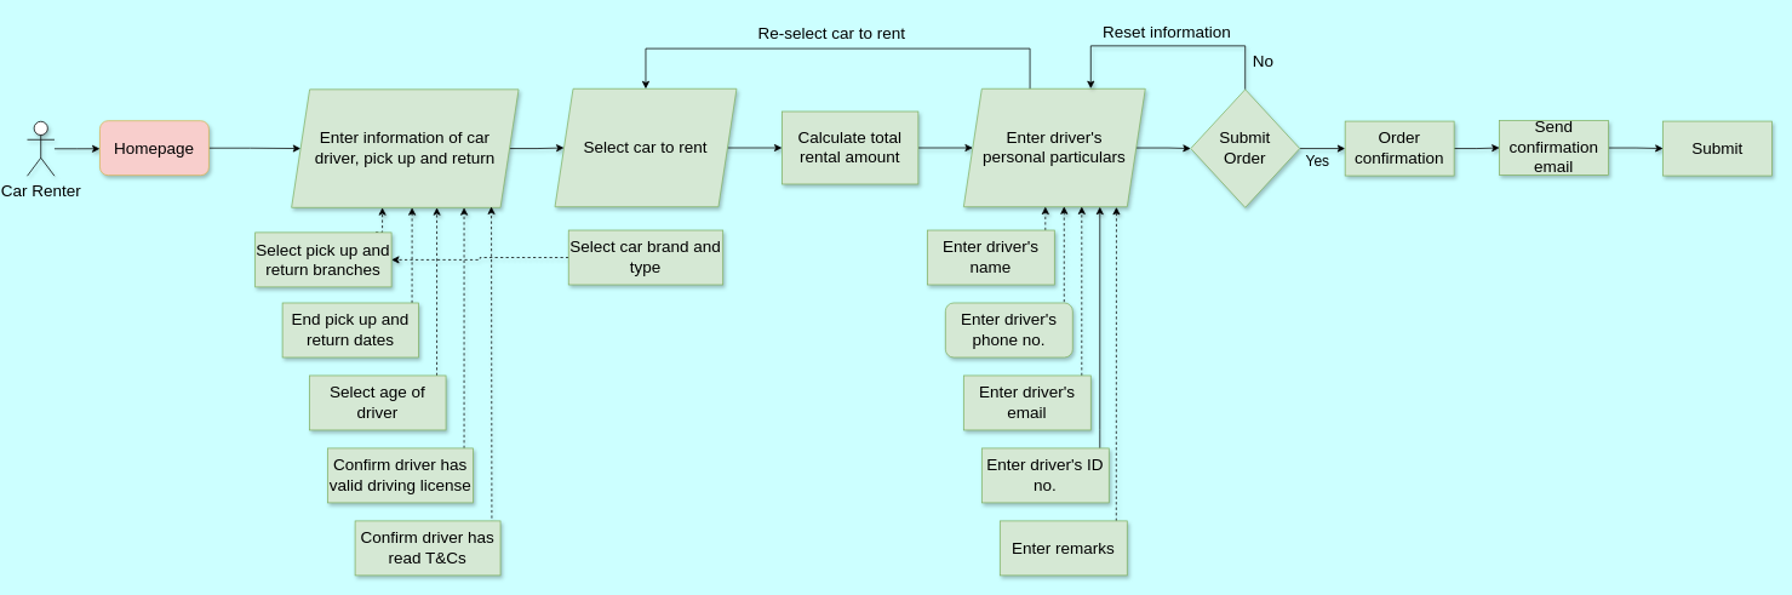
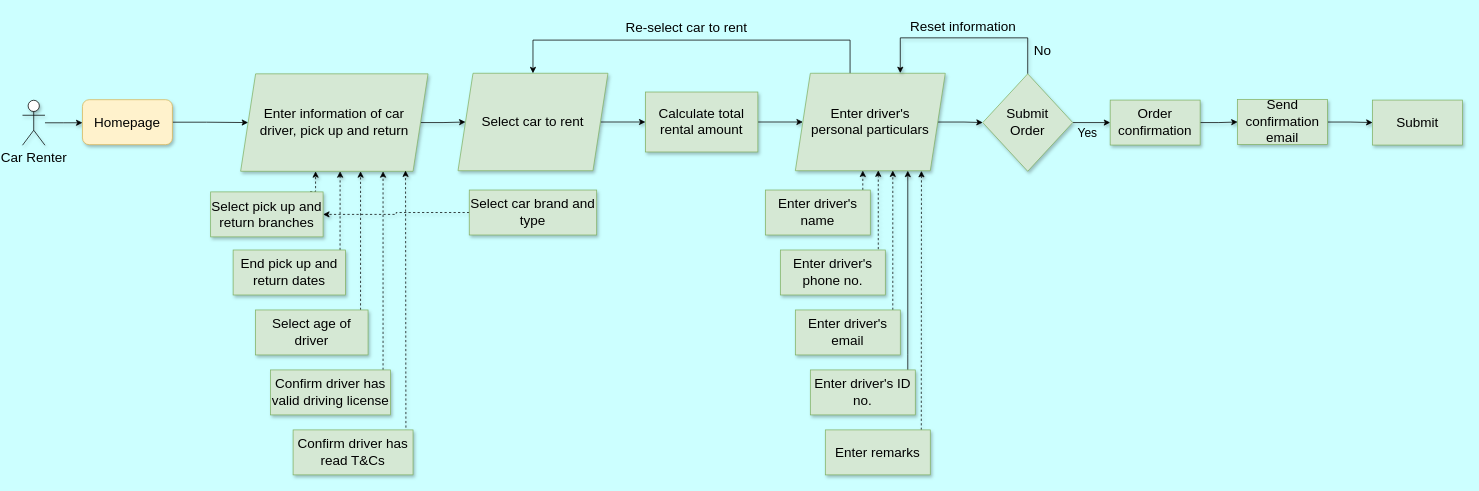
  <mxCell id="0" />
  <mxCell id="1" parent="0" />
  <mxCell id="2" style="edgeStyle=orthogonalEdgeStyle;rounded=0;orthogonalLoop=1;jettySize=auto;html=1;entryX=0;entryY=0.5;entryDx=0;entryDy=0;fontSize=18;shadow=1;" parent="1" source="3" edge="1"><mxGeometry relative="1" as="geometry"><mxPoint x="100" y="163.25" as="targetPoint" /></mxGeometry></mxCell>
  <mxCell id="3" value="&lt;font style=&quot;font-size: 18px;&quot;&gt;Car Renter&lt;/font&gt;" style="shape=umlActor;verticalLabelPosition=bottom;verticalAlign=top;html=1;outlineConnect=0;rounded=0;shadow=1;" parent="1" vertex="1"><mxGeometry x="20" y="133.25" width="30" height="60" as="geometry" /></mxCell>
  <mxCell id="4" style="edgeStyle=orthogonalEdgeStyle;rounded=0;orthogonalLoop=1;jettySize=auto;html=1;fontSize=18;shadow=1;" parent="1" source="5" target="17" edge="1"><mxGeometry relative="1" as="geometry" /></mxCell>
  <mxCell id="5" value="&lt;div&gt;Enter information of car&lt;/div&gt;&lt;div&gt;driver, pick up and return&lt;br&gt;&lt;/div&gt;" style="shape=parallelogram;perimeter=parallelogramPerimeter;whiteSpace=wrap;html=1;fixedSize=1;fontSize=18;fillColor=#d5e8d4;strokeColor=#82b366;rounded=0;shadow=1;" parent="1" vertex="1"><mxGeometry x="311" y="98" width="250" height="130" as="geometry" /></mxCell>
  <mxCell id="6" style="edgeStyle=orthogonalEdgeStyle;rounded=0;orthogonalLoop=1;jettySize=auto;html=1;dashed=1;fontSize=18;exitX=0.884;exitY=0.012;exitDx=0;exitDy=0;exitPerimeter=0;shadow=1;" parent="1" edge="1"><mxGeometry relative="1" as="geometry"><mxPoint x="411" y="228" as="targetPoint" /><mxPoint x="403.6" y="255.22" as="sourcePoint" /><Array as="points"><mxPoint x="411" y="255" /><mxPoint x="411" y="228" /></Array></mxGeometry></mxCell>
  <mxCell id="7" value="Select pick up and return branches" style="rounded=0;whiteSpace=wrap;html=1;fontSize=18;fillColor=#d5e8d4;strokeColor=#82b366;shadow=1;" parent="1" vertex="1"><mxGeometry x="271" y="255.5" width="150" height="60" as="geometry" /></mxCell>
  <mxCell id="8" style="edgeStyle=orthogonalEdgeStyle;rounded=0;orthogonalLoop=1;jettySize=auto;html=1;dashed=1;fontSize=18;exitX=0.951;exitY=0.001;exitDx=0;exitDy=0;exitPerimeter=0;shadow=1;" parent="1" source="9" target="5" edge="1"><mxGeometry relative="1" as="geometry"><Array as="points"><mxPoint x="444" y="253" /><mxPoint x="444" y="253" /></Array></mxGeometry></mxCell>
  <mxCell id="9" value="End pick up and return dates" style="rounded=0;whiteSpace=wrap;html=1;fontSize=18;fillColor=#d5e8d4;strokeColor=#82b366;shadow=1;" parent="1" vertex="1"><mxGeometry x="301" y="333" width="150" height="60" as="geometry" /></mxCell>
  <mxCell id="10" style="edgeStyle=orthogonalEdgeStyle;rounded=0;orthogonalLoop=1;jettySize=auto;html=1;dashed=1;fontSize=18;shadow=1;" parent="1" source="11" target="5" edge="1"><mxGeometry relative="1" as="geometry"><mxPoint x="481" y="233" as="targetPoint" /><Array as="points"><mxPoint x="471" y="263" /><mxPoint x="471" y="263" /></Array></mxGeometry></mxCell>
  <mxCell id="11" value="Select age of driver" style="rounded=0;whiteSpace=wrap;html=1;fontSize=18;fillColor=#d5e8d4;strokeColor=#82b366;shadow=1;" parent="1" vertex="1"><mxGeometry x="331" y="413" width="150" height="60" as="geometry" /></mxCell>
  <mxCell id="12" style="edgeStyle=orthogonalEdgeStyle;rounded=0;orthogonalLoop=1;jettySize=auto;html=1;dashed=1;fontSize=18;shadow=1;" parent="1" source="13" target="5" edge="1"><mxGeometry relative="1" as="geometry"><mxPoint x="511" y="223" as="targetPoint" /><Array as="points"><mxPoint x="501" y="253" /><mxPoint x="501" y="253" /></Array></mxGeometry></mxCell>
  <mxCell id="13" value="Confirm driver has valid driving license" style="rounded=0;whiteSpace=wrap;html=1;fontSize=18;fillColor=#d5e8d4;strokeColor=#82b366;shadow=1;" parent="1" vertex="1"><mxGeometry x="351" y="493" width="160" height="60" as="geometry" /></mxCell>
  <mxCell id="14" style="edgeStyle=orthogonalEdgeStyle;rounded=0;orthogonalLoop=1;jettySize=auto;html=1;dashed=1;fontSize=18;entryX=0.88;entryY=0.967;entryDx=0;entryDy=0;entryPerimeter=0;shadow=1;" parent="1" edge="1"><mxGeometry relative="1" as="geometry"><mxPoint x="531" y="226.96" as="targetPoint" /><mxPoint x="461" y="577" as="sourcePoint" /><Array as="points" /></mxGeometry></mxCell>
  <mxCell id="15" value="Confirm driver has read T&amp;amp;Cs" style="rounded=0;whiteSpace=wrap;html=1;fontSize=18;fillColor=#d5e8d4;strokeColor=#82b366;shadow=1;" parent="1" vertex="1"><mxGeometry x="381" y="573" width="160" height="60" as="geometry" /></mxCell>
  <mxCell id="16" style="edgeStyle=orthogonalEdgeStyle;rounded=0;orthogonalLoop=1;jettySize=auto;html=1;entryX=0;entryY=0.5;entryDx=0;entryDy=0;fontSize=18;shadow=1;" parent="1" source="17" target="21" edge="1"><mxGeometry relative="1" as="geometry" /></mxCell>
  <mxCell id="17" value="Select car to rent" style="shape=parallelogram;perimeter=parallelogramPerimeter;whiteSpace=wrap;html=1;fixedSize=1;fontSize=18;fillColor=#d5e8d4;strokeColor=#82b366;rounded=0;shadow=1;" parent="1" vertex="1"><mxGeometry x="601" y="97.25" width="200" height="130" as="geometry" /></mxCell>
  <mxCell id="18" value="" style="edgeStyle=orthogonalEdgeStyle;rounded=0;orthogonalLoop=1;jettySize=auto;html=1;fontSize=18;dashed=1;shadow=1;" parent="1" source="19" target="7" edge="1"><mxGeometry relative="1" as="geometry" /></mxCell>
  <mxCell id="19" value="Select car brand and type" style="rounded=0;whiteSpace=wrap;html=1;fontSize=18;fillColor=#d5e8d4;strokeColor=#82b366;shadow=1;" parent="1" vertex="1"><mxGeometry x="616" y="253" width="170" height="60" as="geometry" /></mxCell>
  <mxCell id="20" style="edgeStyle=orthogonalEdgeStyle;rounded=0;orthogonalLoop=1;jettySize=auto;html=1;entryX=0;entryY=0.5;entryDx=0;entryDy=0;fontSize=18;shadow=1;" parent="1" source="21" target="24" edge="1"><mxGeometry relative="1" as="geometry" /></mxCell>
  <mxCell id="21" value="Calculate total rental amount" style="rounded=0;whiteSpace=wrap;html=1;fontSize=18;fillColor=#d5e8d4;strokeColor=#82b366;shadow=1;" parent="1" vertex="1"><mxGeometry x="851" y="122.25" width="150" height="80" as="geometry" /></mxCell>
  <mxCell id="22" style="edgeStyle=orthogonalEdgeStyle;rounded=0;orthogonalLoop=1;jettySize=auto;html=1;entryX=0;entryY=0.5;entryDx=0;entryDy=0;fontSize=18;shadow=1;" parent="1" source="24" target="29" edge="1"><mxGeometry relative="1" as="geometry" /></mxCell>
  <mxCell id="23" style="edgeStyle=orthogonalEdgeStyle;rounded=0;orthogonalLoop=1;jettySize=auto;html=1;entryX=0.5;entryY=0;entryDx=0;entryDy=0;fontSize=18;exitX=0.365;exitY=0.006;exitDx=0;exitDy=0;exitPerimeter=0;" edge="1" parent="1" source="24" target="17"><mxGeometry relative="1" as="geometry"><Array as="points"><mxPoint x="1124" y="53" /><mxPoint x="701" y="53" /></Array></mxGeometry></mxCell>
  <mxCell id="24" value="&lt;div&gt;Enter driver's&lt;/div&gt;&lt;div&gt;personal particulars&lt;br&gt;&lt;/div&gt;" style="shape=parallelogram;perimeter=parallelogramPerimeter;whiteSpace=wrap;html=1;fixedSize=1;fontSize=18;fillColor=#d5e8d4;strokeColor=#82b366;rounded=0;shadow=1;" parent="1" vertex="1"><mxGeometry x="1051" y="97.25" width="200" height="130" as="geometry" /></mxCell>
  <mxCell id="25" style="edgeStyle=orthogonalEdgeStyle;rounded=0;orthogonalLoop=1;jettySize=auto;html=1;dashed=1;fontSize=18;shadow=1;" parent="1" source="26" edge="1"><mxGeometry relative="1" as="geometry"><mxPoint x="1141" y="227" as="targetPoint" /><Array as="points"><mxPoint x="1141" y="227" /></Array></mxGeometry></mxCell>
  <mxCell id="26" value="Enter driver's name" style="rounded=0;whiteSpace=wrap;html=1;fontSize=18;fillColor=#d5e8d4;strokeColor=#82b366;shadow=1;" parent="1" vertex="1"><mxGeometry x="1011" y="253" width="140" height="60" as="geometry" /></mxCell>
  <mxCell id="27" style="edgeStyle=orthogonalEdgeStyle;rounded=0;orthogonalLoop=1;jettySize=auto;html=1;fontSize=18;shadow=1;" parent="1" source="29" edge="1"><mxGeometry relative="1" as="geometry"><Array as="points"><mxPoint x="1361" y="50" /><mxPoint x="1191" y="50" /></Array><mxPoint x="1191" y="97" as="targetPoint" /></mxGeometry></mxCell>
  <mxCell id="28" style="edgeStyle=orthogonalEdgeStyle;rounded=0;orthogonalLoop=1;jettySize=auto;html=1;entryX=0;entryY=0.5;entryDx=0;entryDy=0;fontSize=18;shadow=1;" parent="1" source="29" target="32" edge="1"><mxGeometry relative="1" as="geometry" /></mxCell>
  <mxCell id="29" value="&lt;div&gt;Submit&lt;/div&gt;&lt;div&gt;Order&lt;br&gt;&lt;/div&gt;" style="rhombus;whiteSpace=wrap;html=1;fontSize=18;fillColor=#d5e8d4;strokeColor=#82b366;rounded=0;shadow=1;" parent="1" vertex="1"><mxGeometry x="1301" y="98" width="120" height="130" as="geometry" /></mxCell>
  <mxCell id="30" value="Reset information" style="text;html=1;strokeColor=none;fillColor=none;align=center;verticalAlign=middle;whiteSpace=wrap;rounded=0;fontSize=18;shadow=1;" parent="1" vertex="1"><mxGeometry x="1188" y="20" width="174" height="30" as="geometry" /></mxCell>
  <mxCell id="31" style="edgeStyle=orthogonalEdgeStyle;rounded=0;orthogonalLoop=1;jettySize=auto;html=1;entryX=0;entryY=0.5;entryDx=0;entryDy=0;fontSize=18;shadow=1;" parent="1" source="32" target="34" edge="1"><mxGeometry relative="1" as="geometry" /></mxCell>
  <mxCell id="32" value="Order confirmation" style="rounded=0;whiteSpace=wrap;html=1;fontSize=18;fillColor=#d5e8d4;strokeColor=#82b366;shadow=1;" parent="1" vertex="1"><mxGeometry x="1471" y="133" width="120" height="60" as="geometry" /></mxCell>
  <mxCell id="33" style="edgeStyle=orthogonalEdgeStyle;rounded=0;orthogonalLoop=1;jettySize=auto;html=1;entryX=0;entryY=0.5;entryDx=0;entryDy=0;fontSize=18;shadow=1;" parent="1" source="34" target="35" edge="1"><mxGeometry relative="1" as="geometry" /></mxCell>
  <mxCell id="34" value="Send confirmation email" style="rounded=0;whiteSpace=wrap;html=1;fontSize=18;fillColor=#d5e8d4;strokeColor=#82b366;shadow=1;" parent="1" vertex="1"><mxGeometry x="1641" y="132.25" width="120" height="60" as="geometry" /></mxCell>
  <mxCell id="35" value="Submit" style="rounded=0;whiteSpace=wrap;html=1;fontSize=18;fillColor=#d5e8d4;strokeColor=#82b366;shadow=1;" parent="1" vertex="1"><mxGeometry x="1821" y="133" width="120" height="60" as="geometry" /></mxCell>
  <mxCell id="36" value="Yes" style="text;html=1;strokeColor=none;fillColor=none;align=center;verticalAlign=middle;whiteSpace=wrap;rounded=0;fontSize=16;shadow=1;" parent="1" vertex="1"><mxGeometry x="1411" y="162.25" width="60" height="30" as="geometry" /></mxCell>
  <mxCell id="37" style="edgeStyle=orthogonalEdgeStyle;rounded=0;orthogonalLoop=1;jettySize=auto;html=1;fontSize=12;startArrow=none;startFill=0;endArrow=classic;endFill=1;dashed=1;entryX=0.553;entryY=1.012;entryDx=0;entryDy=0;entryPerimeter=0;exitX=0.933;exitY=-0.017;exitDx=0;exitDy=0;exitPerimeter=0;shadow=1;" parent="1" source="38" edge="1"><mxGeometry relative="1" as="geometry"><mxPoint x="1171" y="331" as="sourcePoint" /><mxPoint x="1161.6" y="226.81" as="targetPoint" /><Array as="points" /></mxGeometry></mxCell>
- <mxCell id="38" value="Enter driver's phone no." style="whiteSpace=wrap;html=1;fontSize=18;fillColor=#d5e8d4;strokeColor=#82b366;shadow=1;rounded=1;" parent="1" vertex="1"><mxGeometry x="1031" y="333" width="140" height="60" as="geometry" /></mxCell>
+ <mxCell id="38" value="Enter driver's phone no." style="rounded=0;whiteSpace=wrap;html=1;fontSize=18;fillColor=#d5e8d4;strokeColor=#82b366;shadow=1;" parent="1" vertex="1"><mxGeometry x="1031" y="333" width="140" height="60" as="geometry" /></mxCell>
  <mxCell id="39" style="edgeStyle=orthogonalEdgeStyle;rounded=0;orthogonalLoop=1;jettySize=auto;html=1;entryX=0.65;entryY=0.998;entryDx=0;entryDy=0;entryPerimeter=0;dashed=1;fontSize=12;startArrow=none;startFill=0;endArrow=classic;endFill=1;shadow=1;" parent="1" source="40" target="24" edge="1"><mxGeometry relative="1" as="geometry"><Array as="points"><mxPoint x="1181" y="392" /><mxPoint x="1181" y="392" /></Array></mxGeometry></mxCell>
  <mxCell id="40" value="Enter driver's email" style="rounded=0;whiteSpace=wrap;html=1;fontSize=18;fillColor=#d5e8d4;strokeColor=#82b366;shadow=1;" parent="1" vertex="1"><mxGeometry x="1051" y="413" width="140" height="60" as="geometry" /></mxCell>
  <mxCell id="41" style="edgeStyle=orthogonalEdgeStyle;rounded=0;orthogonalLoop=1;jettySize=auto;html=1;entryX=0.75;entryY=1;entryDx=0;entryDy=0;dashed=0;fontSize=12;startArrow=none;startFill=0;endArrow=classic;endFill=1;shadow=1;" parent="1" source="42" target="24" edge="1"><mxGeometry relative="1" as="geometry"><Array as="points"><mxPoint x="1201" y="472" /><mxPoint x="1201" y="472" /></Array></mxGeometry></mxCell>
  <mxCell id="42" value="Enter driver's ID no." style="rounded=0;whiteSpace=wrap;html=1;fontSize=18;fillColor=#d5e8d4;strokeColor=#82b366;shadow=1;" parent="1" vertex="1"><mxGeometry x="1071" y="493" width="140" height="60" as="geometry" /></mxCell>
  <mxCell id="43" style="edgeStyle=orthogonalEdgeStyle;rounded=0;orthogonalLoop=1;jettySize=auto;html=1;entryX=0.841;entryY=1.002;entryDx=0;entryDy=0;entryPerimeter=0;dashed=1;fontSize=12;startArrow=none;startFill=0;endArrow=classic;endFill=1;shadow=1;" parent="1" source="44" target="24" edge="1"><mxGeometry relative="1" as="geometry"><Array as="points"><mxPoint x="1219" y="532" /><mxPoint x="1219" y="532" /></Array></mxGeometry></mxCell>
  <mxCell id="44" value="Enter remarks" style="rounded=0;whiteSpace=wrap;html=1;fontSize=18;fillColor=#d5e8d4;strokeColor=#82b366;shadow=1;" parent="1" vertex="1"><mxGeometry x="1091" y="573" width="140" height="60" as="geometry" /></mxCell>
  <mxCell id="45" value="Re-select car to rent" style="text;html=1;strokeColor=none;fillColor=none;align=center;verticalAlign=middle;whiteSpace=wrap;rounded=0;fontSize=18;shadow=1;" parent="1" vertex="1"><mxGeometry x="811" y="22" width="190" height="30" as="geometry" /></mxCell>
  <mxCell id="46" value="No" style="text;html=1;strokeColor=none;fillColor=none;align=center;verticalAlign=middle;whiteSpace=wrap;rounded=0;fontSize=18;shadow=1;" parent="1" vertex="1"><mxGeometry x="1351" y="52" width="60" height="30" as="geometry" /></mxCell>
  <mxCell id="47" style="edgeStyle=orthogonalEdgeStyle;rounded=0;orthogonalLoop=1;jettySize=auto;html=1;fontSize=18;" edge="1" parent="1" source="48" target="5"><mxGeometry relative="1" as="geometry" /></mxCell>
- <mxCell id="48" value="Homepage" style="rounded=1;whiteSpace=wrap;html=1;fontSize=18;fillColor=#f8cecc;strokeColor=#d6b656;shadow=1;" parent="1" vertex="1"><mxGeometry x="100" y="132.5" width="120" height="60" as="geometry" /></mxCell>
+ <mxCell id="48" value="Homepage" style="rounded=1;whiteSpace=wrap;html=1;fontSize=18;fillColor=#fff2cc;strokeColor=#d6b656;shadow=1;" parent="1" vertex="1"><mxGeometry x="100" y="132.5" width="120" height="60" as="geometry" /></mxCell>
